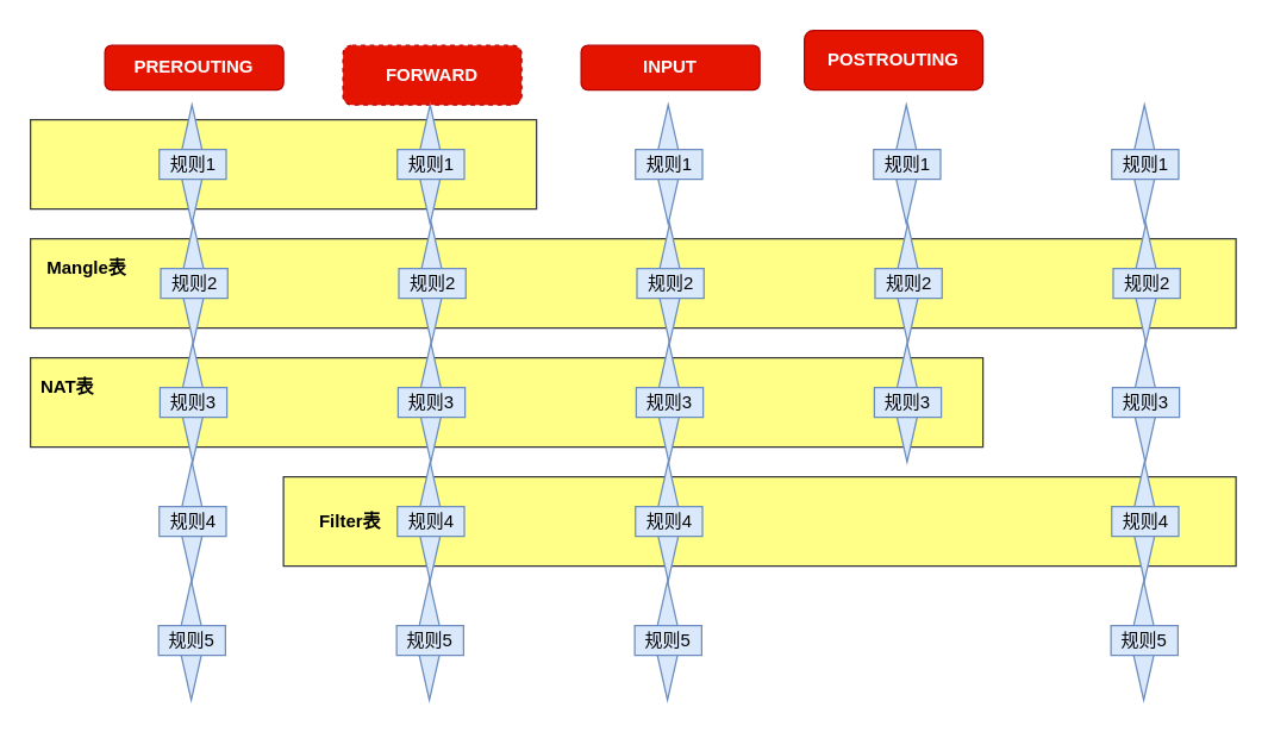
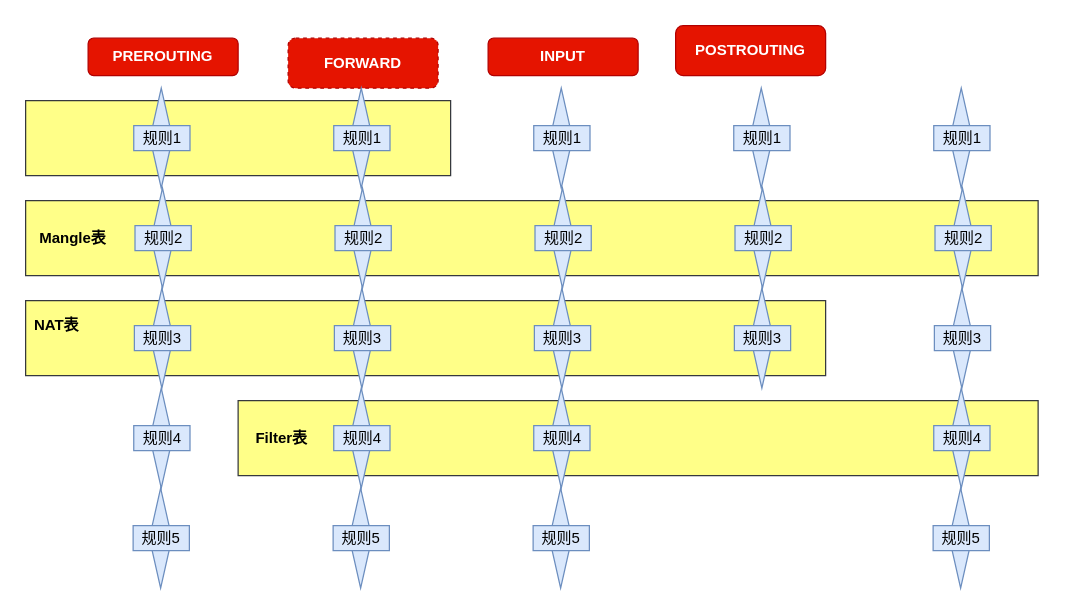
  <mxCell id="0" />
  <mxCell id="1" parent="0" />
  <mxCell id="2" value="" style="rounded=0;whiteSpace=wrap;html=1;fillColor=#ffff88;strokeColor=#36393d;" vertex="1" parent="1"><mxGeometry x="190" y="320" width="640" height="60" as="geometry" /></mxCell>
- <mxCell id="3" value="&lt;b&gt;Filter表&lt;/b&gt;" style="text;html=1;strokeColor=none;fillColor=none;align=center;verticalAlign=middle;whiteSpace=wrap;rounded=0;" vertex="1" parent="1"><mxGeometry x="210" y="340" width="50" height="20" as="geometry" /></mxCell>
+ <mxCell id="3" value="&lt;b&gt;Filter表&lt;/b&gt;" style="text;html=1;strokeColor=none;fillColor=none;align=center;verticalAlign=middle;whiteSpace=wrap;rounded=0;" vertex="1" parent="1"><mxGeometry x="200" y="340" width="50" height="20" as="geometry" /></mxCell>
  <mxCell id="4" value="" style="rounded=0;whiteSpace=wrap;html=1;fillColor=#ffff88;strokeColor=#36393d;" vertex="1" parent="1"><mxGeometry x="20" y="240" width="640" height="60" as="geometry" /></mxCell>
  <mxCell id="5" value="&lt;b&gt;NAT表&lt;/b&gt;" style="text;html=1;strokeColor=none;fillColor=none;align=center;verticalAlign=middle;whiteSpace=wrap;rounded=0;" vertex="1" parent="1"><mxGeometry x="25" y="250" width="40" height="20" as="geometry" /></mxCell>
  <mxCell id="6" value="" style="rounded=0;whiteSpace=wrap;html=1;fillColor=#ffff88;strokeColor=#36393d;" vertex="1" parent="1"><mxGeometry x="20" y="160" width="810" height="60" as="geometry" /></mxCell>
- <mxCell id="7" value="&lt;b&gt;Mangle表&lt;/b&gt;" style="text;html=1;strokeColor=none;fillColor=none;align=center;verticalAlign=middle;whiteSpace=wrap;rounded=0;" vertex="1" parent="1"><mxGeometry x="28" y="170" width="60" height="20" as="geometry" /></mxCell>
+ <mxCell id="7" value="&lt;b&gt;Mangle表&lt;/b&gt;" style="text;html=1;strokeColor=none;fillColor=none;align=center;verticalAlign=middle;whiteSpace=wrap;rounded=0;" vertex="1" parent="1"><mxGeometry x="28" y="180" width="60" height="20" as="geometry" /></mxCell>
  <mxCell id="8" value="" style="rounded=0;whiteSpace=wrap;html=1;fillColor=#ffff88;strokeColor=#36393d;" vertex="1" parent="1"><mxGeometry x="20" y="80" width="340" height="60" as="geometry" /></mxCell>
  <mxCell id="9" value="&lt;b&gt;PREROUTING&lt;/b&gt;" style="rounded=1;whiteSpace=wrap;html=1;fillColor=#e51400;strokeColor=#B20000;fontColor=#ffffff;" vertex="1" parent="1"><mxGeometry x="70" y="30" width="120" height="30" as="geometry" /></mxCell>
  <mxCell id="10" value="" style="group" vertex="1" connectable="0" parent="1"><mxGeometry x="107.5" y="230" width="45" height="80" as="geometry" /></mxCell>
  <mxCell id="11" value="" style="group" vertex="1" connectable="0" parent="1"><mxGeometry x="107.5" y="150" width="45" height="80" as="geometry" /></mxCell>
  <mxCell id="12" value="" style="group" vertex="1" connectable="0" parent="11"><mxGeometry width="45" height="80" as="geometry" /></mxCell>
  <mxCell id="13" value="" style="group" vertex="1" connectable="0" parent="12"><mxGeometry width="45" height="80" as="geometry" /></mxCell>
  <mxCell id="14" value="" style="rhombus;whiteSpace=wrap;html=1;fillColor=#dae8fc;strokeColor=#6c8ebf;" vertex="1" parent="13"><mxGeometry x="13" width="18" height="80" as="geometry" /></mxCell>
  <mxCell id="15" value="规则2" style="rounded=0;whiteSpace=wrap;html=1;fillColor=#dae8fc;strokeColor=#6c8ebf;" vertex="1" parent="13"><mxGeometry y="30" width="45" height="20" as="geometry" /></mxCell>
  <mxCell id="16" value="" style="group" vertex="1" connectable="0" parent="1"><mxGeometry x="107" y="230" width="45" height="80" as="geometry" /></mxCell>
  <mxCell id="17" value="" style="group" vertex="1" connectable="0" parent="16"><mxGeometry width="45" height="80" as="geometry" /></mxCell>
  <mxCell id="18" value="" style="group" vertex="1" connectable="0" parent="17"><mxGeometry width="45" height="80" as="geometry" /></mxCell>
  <mxCell id="19" value="" style="rhombus;whiteSpace=wrap;html=1;fillColor=#dae8fc;strokeColor=#6c8ebf;" vertex="1" parent="18"><mxGeometry x="13" width="18" height="80" as="geometry" /></mxCell>
  <mxCell id="20" value="规则3" style="rounded=0;whiteSpace=wrap;html=1;fillColor=#dae8fc;strokeColor=#6c8ebf;" vertex="1" parent="18"><mxGeometry y="30" width="45" height="20" as="geometry" /></mxCell>
  <mxCell id="21" value="" style="group" vertex="1" connectable="0" parent="1"><mxGeometry x="106.5" y="70" width="45" height="80" as="geometry" /></mxCell>
  <mxCell id="22" value="" style="group" vertex="1" connectable="0" parent="21"><mxGeometry width="45" height="80" as="geometry" /></mxCell>
  <mxCell id="23" value="" style="group" vertex="1" connectable="0" parent="22"><mxGeometry width="45" height="80" as="geometry" /></mxCell>
  <mxCell id="24" value="" style="rhombus;whiteSpace=wrap;html=1;fillColor=#dae8fc;strokeColor=#6c8ebf;" vertex="1" parent="23"><mxGeometry x="13" width="18" height="80" as="geometry" /></mxCell>
  <mxCell id="25" value="规则1" style="rounded=0;whiteSpace=wrap;html=1;fillColor=#dae8fc;strokeColor=#6c8ebf;" vertex="1" parent="23"><mxGeometry y="30" width="45" height="20" as="geometry" /></mxCell>
  <mxCell id="26" value="" style="group" vertex="1" connectable="0" parent="1"><mxGeometry x="106.5" y="310" width="45" height="80" as="geometry" /></mxCell>
  <mxCell id="27" value="" style="group" vertex="1" connectable="0" parent="26"><mxGeometry width="45" height="80" as="geometry" /></mxCell>
  <mxCell id="28" value="" style="rhombus;whiteSpace=wrap;html=1;fillColor=#dae8fc;strokeColor=#6c8ebf;" vertex="1" parent="27"><mxGeometry x="13" width="18" height="80" as="geometry" /></mxCell>
  <mxCell id="29" value="规则4" style="rounded=0;whiteSpace=wrap;html=1;fillColor=#dae8fc;strokeColor=#6c8ebf;" vertex="1" parent="27"><mxGeometry y="30" width="45" height="20" as="geometry" /></mxCell>
  <mxCell id="30" value="&lt;b&gt;FORWARD&lt;/b&gt;" style="rounded=1;whiteSpace=wrap;html=1;fillColor=#e51400;strokeColor=#B20000;fontColor=#ffffff;dashed=1;" vertex="1" parent="1"><mxGeometry x="230" y="30" width="120" height="40" as="geometry" /></mxCell>
  <mxCell id="31" value="" style="group" vertex="1" connectable="0" parent="1"><mxGeometry x="267.5" y="230" width="45" height="80" as="geometry" /></mxCell>
  <mxCell id="32" value="" style="group;" vertex="1" connectable="0" parent="1"><mxGeometry x="267.5" y="150" width="45" height="80" as="geometry" /></mxCell>
  <mxCell id="33" value="" style="group" vertex="1" connectable="0" parent="32"><mxGeometry width="45" height="80" as="geometry" /></mxCell>
  <mxCell id="34" value="" style="group" vertex="1" connectable="0" parent="33"><mxGeometry width="45" height="80" as="geometry" /></mxCell>
  <mxCell id="35" value="" style="rhombus;whiteSpace=wrap;html=1;fillColor=#dae8fc;strokeColor=#6c8ebf;" vertex="1" parent="34"><mxGeometry x="13" width="18" height="80" as="geometry" /></mxCell>
  <mxCell id="36" value="规则2" style="rounded=0;whiteSpace=wrap;html=1;fillColor=#dae8fc;strokeColor=#6c8ebf;" vertex="1" parent="34"><mxGeometry y="30" width="45" height="20" as="geometry" /></mxCell>
  <mxCell id="37" value="" style="group;" vertex="1" connectable="0" parent="1"><mxGeometry x="267" y="230" width="45" height="80" as="geometry" /></mxCell>
  <mxCell id="38" value="" style="group" vertex="1" connectable="0" parent="37"><mxGeometry width="45" height="80" as="geometry" /></mxCell>
  <mxCell id="39" value="" style="group" vertex="1" connectable="0" parent="38"><mxGeometry width="45" height="80" as="geometry" /></mxCell>
  <mxCell id="40" value="" style="rhombus;whiteSpace=wrap;html=1;fillColor=#dae8fc;strokeColor=#6c8ebf;" vertex="1" parent="39"><mxGeometry x="13" width="18" height="80" as="geometry" /></mxCell>
  <mxCell id="41" value="规则3" style="rounded=0;whiteSpace=wrap;html=1;fillColor=#dae8fc;strokeColor=#6c8ebf;" vertex="1" parent="39"><mxGeometry y="30" width="45" height="20" as="geometry" /></mxCell>
  <mxCell id="42" value="" style="group" vertex="1" connectable="0" parent="1"><mxGeometry x="266.5" y="70" width="45" height="80" as="geometry" /></mxCell>
  <mxCell id="43" value="" style="group" vertex="1" connectable="0" parent="42"><mxGeometry width="45" height="80" as="geometry" /></mxCell>
  <mxCell id="44" value="" style="group" vertex="1" connectable="0" parent="43"><mxGeometry width="45" height="80" as="geometry" /></mxCell>
  <mxCell id="45" value="" style="rhombus;whiteSpace=wrap;html=1;fillColor=#dae8fc;strokeColor=#6c8ebf;" vertex="1" parent="44"><mxGeometry x="13" width="18" height="80" as="geometry" /></mxCell>
  <mxCell id="46" value="规则1" style="rounded=0;whiteSpace=wrap;html=1;fillColor=#dae8fc;strokeColor=#6c8ebf;" vertex="1" parent="44"><mxGeometry y="30" width="45" height="20" as="geometry" /></mxCell>
  <mxCell id="47" value="" style="group;" vertex="1" connectable="0" parent="1"><mxGeometry x="266.5" y="310" width="45" height="80" as="geometry" /></mxCell>
  <mxCell id="48" value="" style="group" vertex="1" connectable="0" parent="47"><mxGeometry width="45" height="80" as="geometry" /></mxCell>
  <mxCell id="49" value="" style="group" vertex="1" connectable="0" parent="48"><mxGeometry width="45" height="80" as="geometry" /></mxCell>
  <mxCell id="50" value="" style="rhombus;whiteSpace=wrap;html=1;fillColor=#dae8fc;strokeColor=#6c8ebf;" vertex="1" parent="49"><mxGeometry x="13" width="18" height="80" as="geometry" /></mxCell>
  <mxCell id="51" value="规则4" style="rounded=0;whiteSpace=wrap;html=1;fillColor=#dae8fc;strokeColor=#6c8ebf;" vertex="1" parent="49"><mxGeometry y="30" width="45" height="20" as="geometry" /></mxCell>
  <mxCell id="52" value="&lt;b&gt;INPUT&lt;/b&gt;" style="rounded=1;whiteSpace=wrap;html=1;fillColor=#e51400;strokeColor=#B20000;fontColor=#ffffff;" vertex="1" parent="1"><mxGeometry x="390" y="30" width="120" height="30" as="geometry" /></mxCell>
  <mxCell id="53" value="" style="group" vertex="1" connectable="0" parent="1"><mxGeometry x="427.5" y="230" width="45" height="80" as="geometry" /></mxCell>
  <mxCell id="54" value="" style="group" vertex="1" connectable="0" parent="1"><mxGeometry x="426.5" y="310" width="45" height="80" as="geometry" /></mxCell>
  <mxCell id="55" value="" style="group" vertex="1" connectable="0" parent="54"><mxGeometry width="45" height="80" as="geometry" /></mxCell>
  <mxCell id="56" value="" style="group" vertex="1" connectable="0" parent="55"><mxGeometry width="45" height="80" as="geometry" /></mxCell>
  <mxCell id="57" value="" style="rhombus;whiteSpace=wrap;html=1;fillColor=#dae8fc;strokeColor=#6c8ebf;" vertex="1" parent="56"><mxGeometry x="13" width="18" height="80" as="geometry" /></mxCell>
  <mxCell id="58" value="规则4" style="rounded=0;whiteSpace=wrap;html=1;fillColor=#dae8fc;strokeColor=#6c8ebf;" vertex="1" parent="56"><mxGeometry y="30" width="45" height="20" as="geometry" /></mxCell>
  <mxCell id="59" value="&lt;b&gt;POSTROUTING&lt;/b&gt;" style="rounded=1;whiteSpace=wrap;html=1;fillColor=#e51400;strokeColor=#B20000;fontColor=#ffffff;" vertex="1" parent="1"><mxGeometry x="540" y="20" width="120" height="40" as="geometry" /></mxCell>
  <mxCell id="60" value="" style="group" vertex="1" connectable="0" parent="1"><mxGeometry x="587.5" y="230" width="45" height="80" as="geometry" /></mxCell>
  <mxCell id="61" value="" style="group" vertex="1" connectable="0" parent="1"><mxGeometry x="587.5" y="150" width="45" height="80" as="geometry" /></mxCell>
  <mxCell id="62" value="" style="group" vertex="1" connectable="0" parent="61"><mxGeometry width="45" height="80" as="geometry" /></mxCell>
  <mxCell id="63" value="" style="group" vertex="1" connectable="0" parent="62"><mxGeometry width="45" height="80" as="geometry" /></mxCell>
  <mxCell id="64" value="" style="rhombus;whiteSpace=wrap;html=1;fillColor=#dae8fc;strokeColor=#6c8ebf;" vertex="1" parent="63"><mxGeometry x="13" width="18" height="80" as="geometry" /></mxCell>
  <mxCell id="65" value="规则2" style="rounded=0;whiteSpace=wrap;html=1;fillColor=#dae8fc;strokeColor=#6c8ebf;" vertex="1" parent="63"><mxGeometry y="30" width="45" height="20" as="geometry" /></mxCell>
  <mxCell id="66" value="" style="group" vertex="1" connectable="0" parent="1"><mxGeometry x="587" y="230" width="45" height="80" as="geometry" /></mxCell>
  <mxCell id="67" value="" style="group" vertex="1" connectable="0" parent="66"><mxGeometry width="45" height="80" as="geometry" /></mxCell>
  <mxCell id="68" value="" style="group" vertex="1" connectable="0" parent="67"><mxGeometry width="45" height="80" as="geometry" /></mxCell>
  <mxCell id="69" value="" style="rhombus;whiteSpace=wrap;html=1;fillColor=#dae8fc;strokeColor=#6c8ebf;" vertex="1" parent="68"><mxGeometry x="13" width="18" height="80" as="geometry" /></mxCell>
  <mxCell id="70" value="规则3" style="rounded=0;whiteSpace=wrap;html=1;fillColor=#dae8fc;strokeColor=#6c8ebf;" vertex="1" parent="68"><mxGeometry y="30" width="45" height="20" as="geometry" /></mxCell>
  <mxCell id="71" value="" style="group" vertex="1" connectable="0" parent="1"><mxGeometry x="586.5" y="70" width="45" height="80" as="geometry" /></mxCell>
  <mxCell id="72" value="" style="group" vertex="1" connectable="0" parent="71"><mxGeometry width="45" height="80" as="geometry" /></mxCell>
  <mxCell id="73" value="" style="group" vertex="1" connectable="0" parent="72"><mxGeometry width="45" height="80" as="geometry" /></mxCell>
  <mxCell id="74" value="" style="rhombus;whiteSpace=wrap;html=1;fillColor=#dae8fc;strokeColor=#6c8ebf;" vertex="1" parent="73"><mxGeometry x="13" width="18" height="80" as="geometry" /></mxCell>
  <mxCell id="75" value="规则1" style="rounded=0;whiteSpace=wrap;html=1;fillColor=#dae8fc;strokeColor=#6c8ebf;" vertex="1" parent="73"><mxGeometry y="30" width="45" height="20" as="geometry" /></mxCell>
  <mxCell id="76" value="" style="group" vertex="1" connectable="0" parent="1"><mxGeometry x="747.5" y="230" width="45" height="80" as="geometry" /></mxCell>
  <mxCell id="77" value="" style="group" vertex="1" connectable="0" parent="1"><mxGeometry x="747.5" y="150" width="45" height="80" as="geometry" /></mxCell>
  <mxCell id="78" value="" style="group" vertex="1" connectable="0" parent="77"><mxGeometry width="45" height="80" as="geometry" /></mxCell>
  <mxCell id="79" value="" style="group" vertex="1" connectable="0" parent="78"><mxGeometry width="45" height="80" as="geometry" /></mxCell>
  <mxCell id="80" value="" style="rhombus;whiteSpace=wrap;html=1;fillColor=#dae8fc;strokeColor=#6c8ebf;" vertex="1" parent="79"><mxGeometry x="13" width="18" height="80" as="geometry" /></mxCell>
  <mxCell id="81" value="规则2" style="rounded=0;whiteSpace=wrap;html=1;fillColor=#dae8fc;strokeColor=#6c8ebf;" vertex="1" parent="79"><mxGeometry y="30" width="45" height="20" as="geometry" /></mxCell>
  <mxCell id="82" value="" style="group" vertex="1" connectable="0" parent="1"><mxGeometry x="747" y="230" width="45" height="80" as="geometry" /></mxCell>
  <mxCell id="83" value="" style="group" vertex="1" connectable="0" parent="82"><mxGeometry width="45" height="80" as="geometry" /></mxCell>
  <mxCell id="84" value="" style="group" vertex="1" connectable="0" parent="83"><mxGeometry width="45" height="80" as="geometry" /></mxCell>
  <mxCell id="85" value="" style="rhombus;whiteSpace=wrap;html=1;fillColor=#dae8fc;strokeColor=#6c8ebf;" vertex="1" parent="84"><mxGeometry x="13" width="18" height="80" as="geometry" /></mxCell>
  <mxCell id="86" value="规则3" style="rounded=0;whiteSpace=wrap;html=1;fillColor=#dae8fc;strokeColor=#6c8ebf;" vertex="1" parent="84"><mxGeometry y="30" width="45" height="20" as="geometry" /></mxCell>
  <mxCell id="87" value="" style="group" vertex="1" connectable="0" parent="1"><mxGeometry x="746.5" y="70" width="45" height="80" as="geometry" /></mxCell>
  <mxCell id="88" value="" style="group" vertex="1" connectable="0" parent="87"><mxGeometry width="45" height="80" as="geometry" /></mxCell>
  <mxCell id="89" value="" style="group" vertex="1" connectable="0" parent="88"><mxGeometry width="45" height="80" as="geometry" /></mxCell>
  <mxCell id="90" value="" style="rhombus;whiteSpace=wrap;html=1;fillColor=#dae8fc;strokeColor=#6c8ebf;" vertex="1" parent="89"><mxGeometry x="13" width="18" height="80" as="geometry" /></mxCell>
  <mxCell id="91" value="规则1" style="rounded=0;whiteSpace=wrap;html=1;fillColor=#dae8fc;strokeColor=#6c8ebf;" vertex="1" parent="89"><mxGeometry y="30" width="45" height="20" as="geometry" /></mxCell>
  <mxCell id="92" value="" style="group" vertex="1" connectable="0" parent="1"><mxGeometry x="746.5" y="310" width="45" height="80" as="geometry" /></mxCell>
  <mxCell id="93" value="" style="group" vertex="1" connectable="0" parent="92"><mxGeometry width="45" height="80" as="geometry" /></mxCell>
  <mxCell id="94" value="" style="group" vertex="1" connectable="0" parent="93"><mxGeometry width="45" height="80" as="geometry" /></mxCell>
  <mxCell id="95" value="" style="rhombus;whiteSpace=wrap;html=1;fillColor=#dae8fc;strokeColor=#6c8ebf;" vertex="1" parent="94"><mxGeometry x="13" width="18" height="80" as="geometry" /></mxCell>
  <mxCell id="96" value="规则4" style="rounded=0;whiteSpace=wrap;html=1;fillColor=#dae8fc;strokeColor=#6c8ebf;" vertex="1" parent="94"><mxGeometry y="30" width="45" height="20" as="geometry" /></mxCell>
  <mxCell id="97" value="" style="group" vertex="1" connectable="0" parent="1"><mxGeometry x="746" y="390" width="45" height="80" as="geometry" /></mxCell>
  <mxCell id="98" value="" style="group" vertex="1" connectable="0" parent="97"><mxGeometry width="45" height="80" as="geometry" /></mxCell>
  <mxCell id="99" value="" style="group" vertex="1" connectable="0" parent="98"><mxGeometry width="45" height="80" as="geometry" /></mxCell>
  <mxCell id="100" value="" style="rhombus;whiteSpace=wrap;html=1;fillColor=#dae8fc;strokeColor=#6c8ebf;" vertex="1" parent="99"><mxGeometry x="13" width="18" height="80" as="geometry" /></mxCell>
  <mxCell id="101" value="规则5" style="rounded=0;whiteSpace=wrap;html=1;fillColor=#dae8fc;strokeColor=#6c8ebf;" vertex="1" parent="99"><mxGeometry y="30" width="45" height="20" as="geometry" /></mxCell>
  <mxCell id="102" value="" style="group" vertex="1" connectable="0" parent="1"><mxGeometry x="106" y="390" width="45" height="80" as="geometry" /></mxCell>
  <mxCell id="103" value="" style="rhombus;whiteSpace=wrap;html=1;fillColor=#dae8fc;strokeColor=#6c8ebf;" vertex="1" parent="102"><mxGeometry x="13" width="18" height="80" as="geometry" /></mxCell>
  <mxCell id="104" value="规则5" style="rounded=0;whiteSpace=wrap;html=1;fillColor=#dae8fc;strokeColor=#6c8ebf;" vertex="1" parent="102"><mxGeometry y="30" width="45" height="20" as="geometry" /></mxCell>
  <mxCell id="105" value="" style="group" vertex="1" connectable="0" parent="1"><mxGeometry x="266" y="390" width="45" height="80" as="geometry" /></mxCell>
  <mxCell id="106" value="" style="group" vertex="1" connectable="0" parent="105"><mxGeometry width="45" height="80" as="geometry" /></mxCell>
  <mxCell id="107" value="" style="rhombus;whiteSpace=wrap;html=1;fillColor=#dae8fc;strokeColor=#6c8ebf;" vertex="1" parent="106"><mxGeometry x="13" width="18" height="80" as="geometry" /></mxCell>
  <mxCell id="108" value="规则5" style="rounded=0;whiteSpace=wrap;html=1;fillColor=#dae8fc;strokeColor=#6c8ebf;" vertex="1" parent="106"><mxGeometry y="30" width="45" height="20" as="geometry" /></mxCell>
  <mxCell id="109" value="" style="group" vertex="1" connectable="0" parent="1"><mxGeometry x="426" y="390" width="45" height="80" as="geometry" /></mxCell>
  <mxCell id="110" value="" style="group" vertex="1" connectable="0" parent="109"><mxGeometry width="45" height="80" as="geometry" /></mxCell>
  <mxCell id="111" value="" style="rhombus;whiteSpace=wrap;html=1;fillColor=#dae8fc;strokeColor=#6c8ebf;" vertex="1" parent="110"><mxGeometry x="13" width="18" height="80" as="geometry" /></mxCell>
  <mxCell id="112" value="规则5" style="rounded=0;whiteSpace=wrap;html=1;fillColor=#dae8fc;strokeColor=#6c8ebf;" vertex="1" parent="110"><mxGeometry y="30" width="45" height="20" as="geometry" /></mxCell>
  <mxCell id="113" value="" style="group" vertex="1" connectable="0" parent="1"><mxGeometry x="427" y="230" width="45" height="80" as="geometry" /></mxCell>
  <mxCell id="114" value="" style="group" vertex="1" connectable="0" parent="113"><mxGeometry width="45" height="80" as="geometry" /></mxCell>
  <mxCell id="115" value="" style="rhombus;whiteSpace=wrap;html=1;fillColor=#dae8fc;strokeColor=#6c8ebf;" vertex="1" parent="114"><mxGeometry x="13" width="18" height="80" as="geometry" /></mxCell>
  <mxCell id="116" value="规则3" style="rounded=0;whiteSpace=wrap;html=1;fillColor=#dae8fc;strokeColor=#6c8ebf;" vertex="1" parent="114"><mxGeometry y="30" width="45" height="20" as="geometry" /></mxCell>
  <mxCell id="117" value="" style="group" vertex="1" connectable="0" parent="1"><mxGeometry x="427.5" y="150" width="45" height="80" as="geometry" /></mxCell>
  <mxCell id="118" value="" style="group" vertex="1" connectable="0" parent="117"><mxGeometry width="45" height="80" as="geometry" /></mxCell>
  <mxCell id="119" value="" style="rhombus;whiteSpace=wrap;html=1;fillColor=#dae8fc;strokeColor=#6c8ebf;" vertex="1" parent="118"><mxGeometry x="13" width="18" height="80" as="geometry" /></mxCell>
  <mxCell id="120" value="规则2" style="rounded=0;whiteSpace=wrap;html=1;fillColor=#dae8fc;strokeColor=#6c8ebf;" vertex="1" parent="118"><mxGeometry y="30" width="45" height="20" as="geometry" /></mxCell>
  <mxCell id="121" value="" style="group" vertex="1" connectable="0" parent="1"><mxGeometry x="426.5" y="70" width="45" height="80" as="geometry" /></mxCell>
  <mxCell id="122" value="" style="group" vertex="1" connectable="0" parent="121"><mxGeometry width="45" height="80" as="geometry" /></mxCell>
  <mxCell id="123" value="" style="rhombus;whiteSpace=wrap;html=1;fillColor=#dae8fc;strokeColor=#6c8ebf;" vertex="1" parent="122"><mxGeometry x="13" width="18" height="80" as="geometry" /></mxCell>
  <mxCell id="124" value="规则1" style="rounded=0;whiteSpace=wrap;html=1;fillColor=#dae8fc;strokeColor=#6c8ebf;" vertex="1" parent="122"><mxGeometry y="30" width="45" height="20" as="geometry" /></mxCell>
